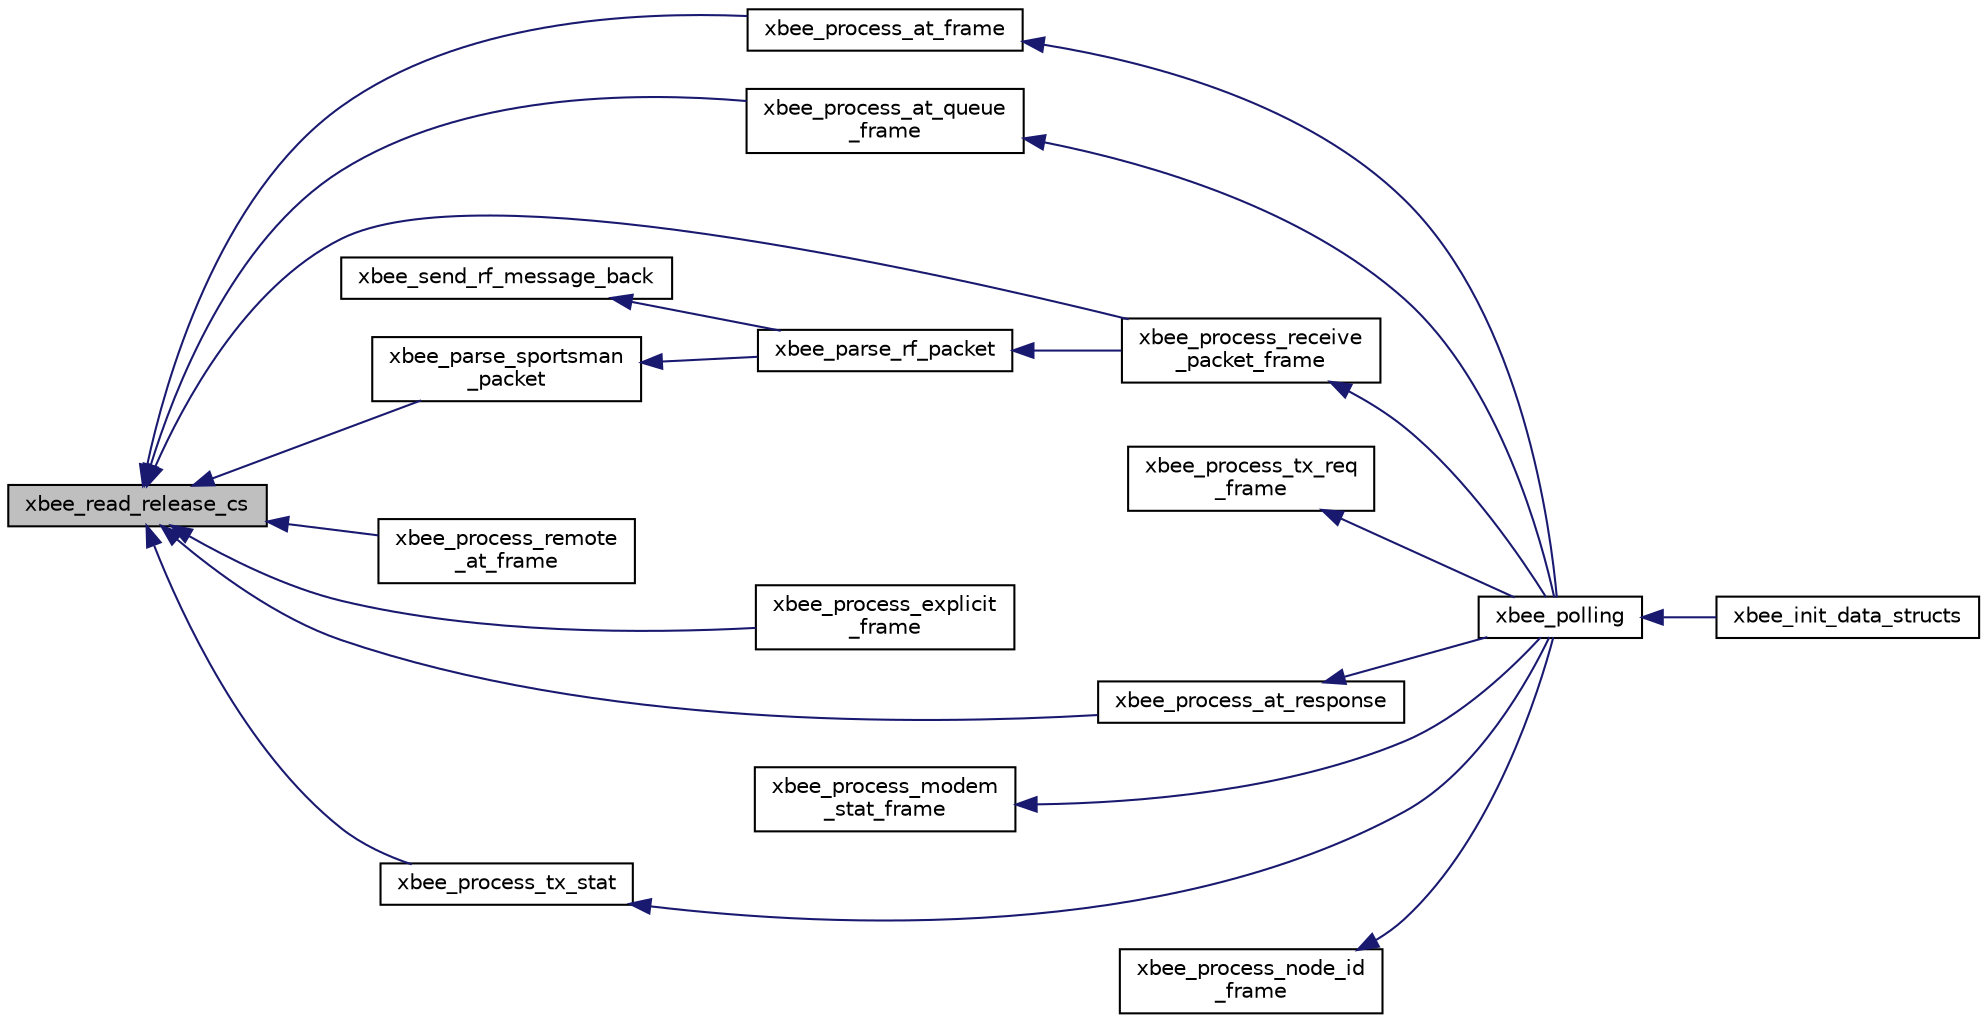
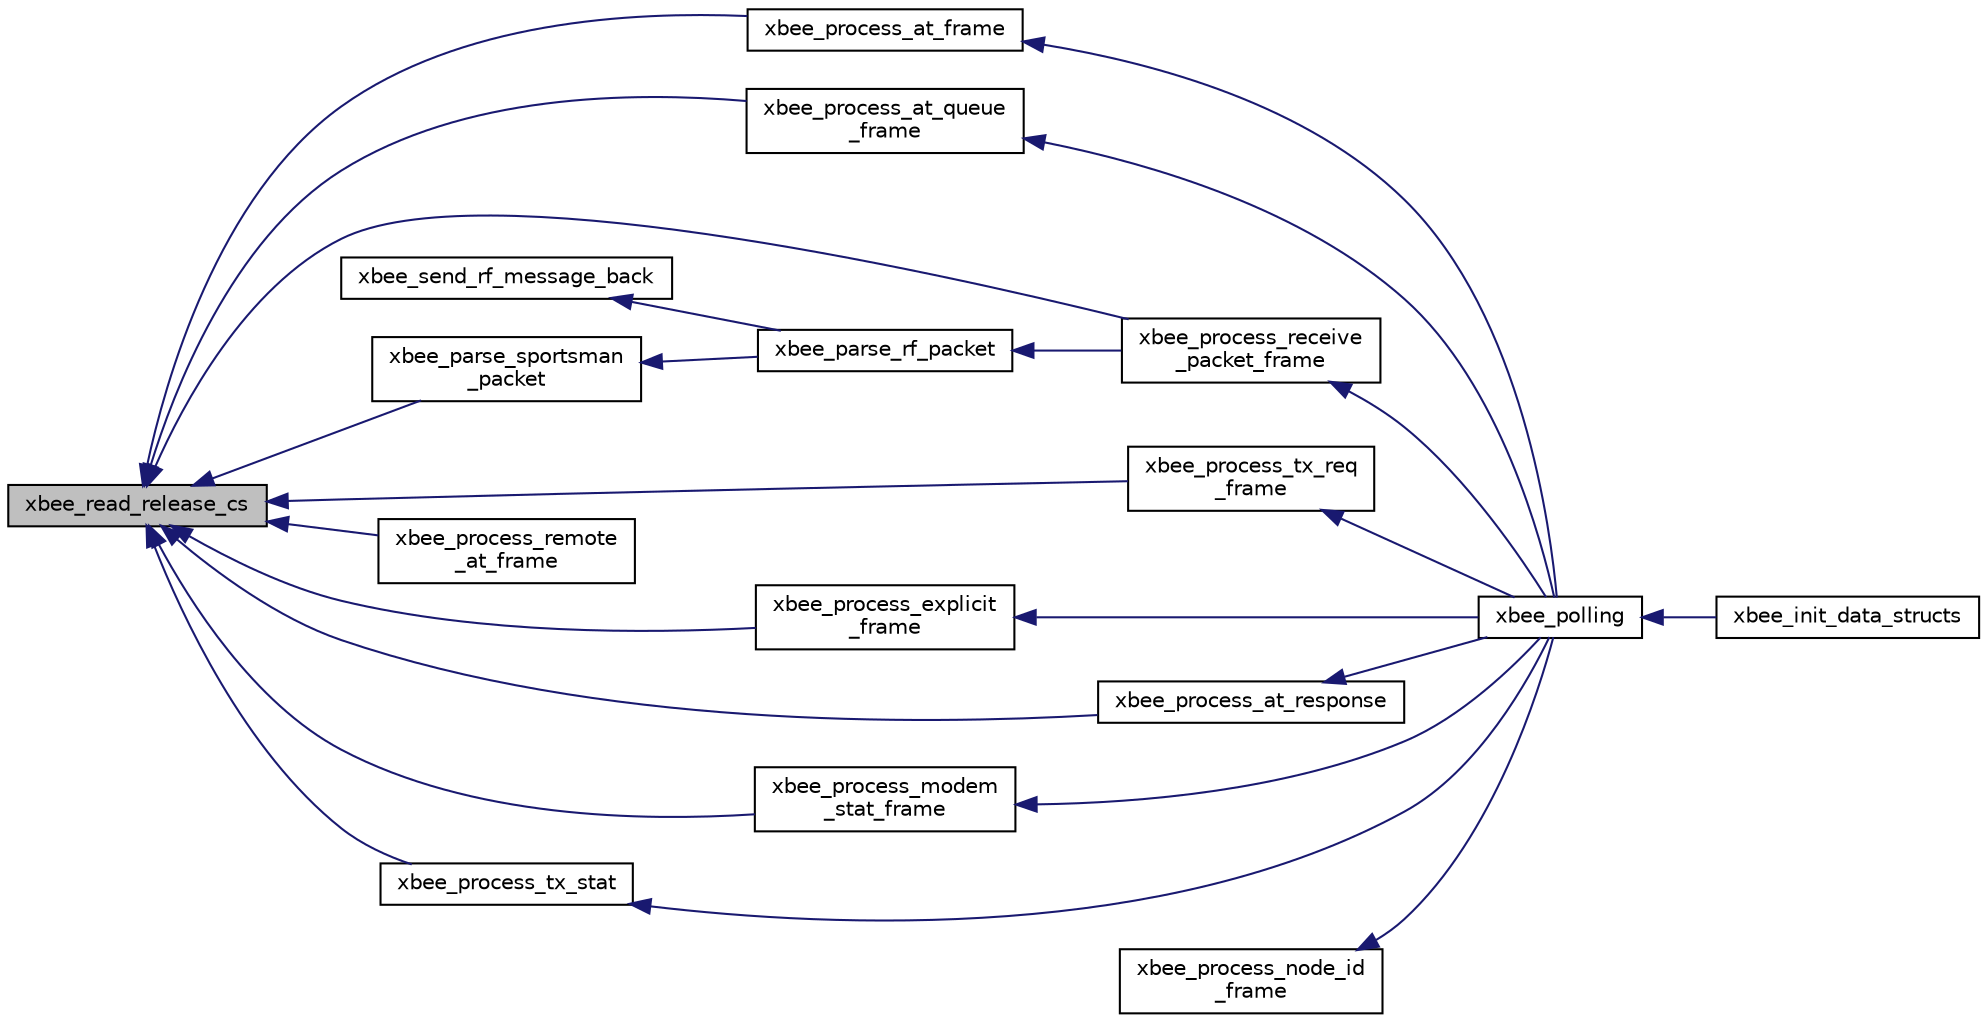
  digraph {
    rankdir=LR
    node [color=black fillcolor=white fontname=Helvetica fontsize=10 shape=record style=filled]
    edge [color=midnightblue dir=back fontname=Helvetica fontsize=10 labelfontname=Helvetica labelfontsize=10 style=solid]
    n1 [fillcolor=grey75 fontcolor=black height=0.2 label=xbee_read_release_cs width=0.4]
    n2 [height=0.2 label=xbee_process_at_frame width=0.4]
    n3 [height=0.2 label="xbee_process_receive\l_packet_frame" width=0.4]
    n4 [height=0.2 label="xbee_process_at_queue\l_frame" width=0.4]
    n5 [height=0.2 label="xbee_process_tx_req\l_frame" width=0.4]
    n6 [height=0.2 label="xbee_process_explicit\l_frame" width=0.4]
    n7 [height=0.2 label="xbee_process_remote\l_at_frame" width=0.4]
    n8 [height=0.2 label=xbee_process_at_response width=0.4]
    n9 [height=0.2 label="xbee_process_modem\l_stat_frame" width=0.4]
    n10 [height=0.2 label=xbee_process_tx_stat width=0.4]
    n11 [height=0.2 label="xbee_parse_sportsman\l_packet" width=0.4]
    n12 [height=0.2 label=xbee_polling width=0.4]
    n13 [height=0.2 label=xbee_parse_rf_packet width=0.4]
    n14 [height=0.2 label="xbee_process_node_id\l_frame" width=0.4]
    n15 [height=0.2 label=xbee_init_data_structs width=0.4]
    n16 [height=0.2 label=xbee_send_rf_message_back width=0.4]
    n1 -> n2
    n1 -> n3
    n1 -> n4
+   n1 -> n5
    n1 -> n6
    n1 -> n7
    n1 -> n8
+   n1 -> n9
    n1 -> n10
    n1 -> n11
    n2 -> n12
    n3 -> n12
    n4 -> n12
    n5 -> n12
+   n6 -> n12
    n8 -> n12
    n9 -> n12
    n10 -> n12
    n11 -> n13
    n12 -> n15
    n13 -> n3
    n14 -> n12
    n16 -> n13
  }
